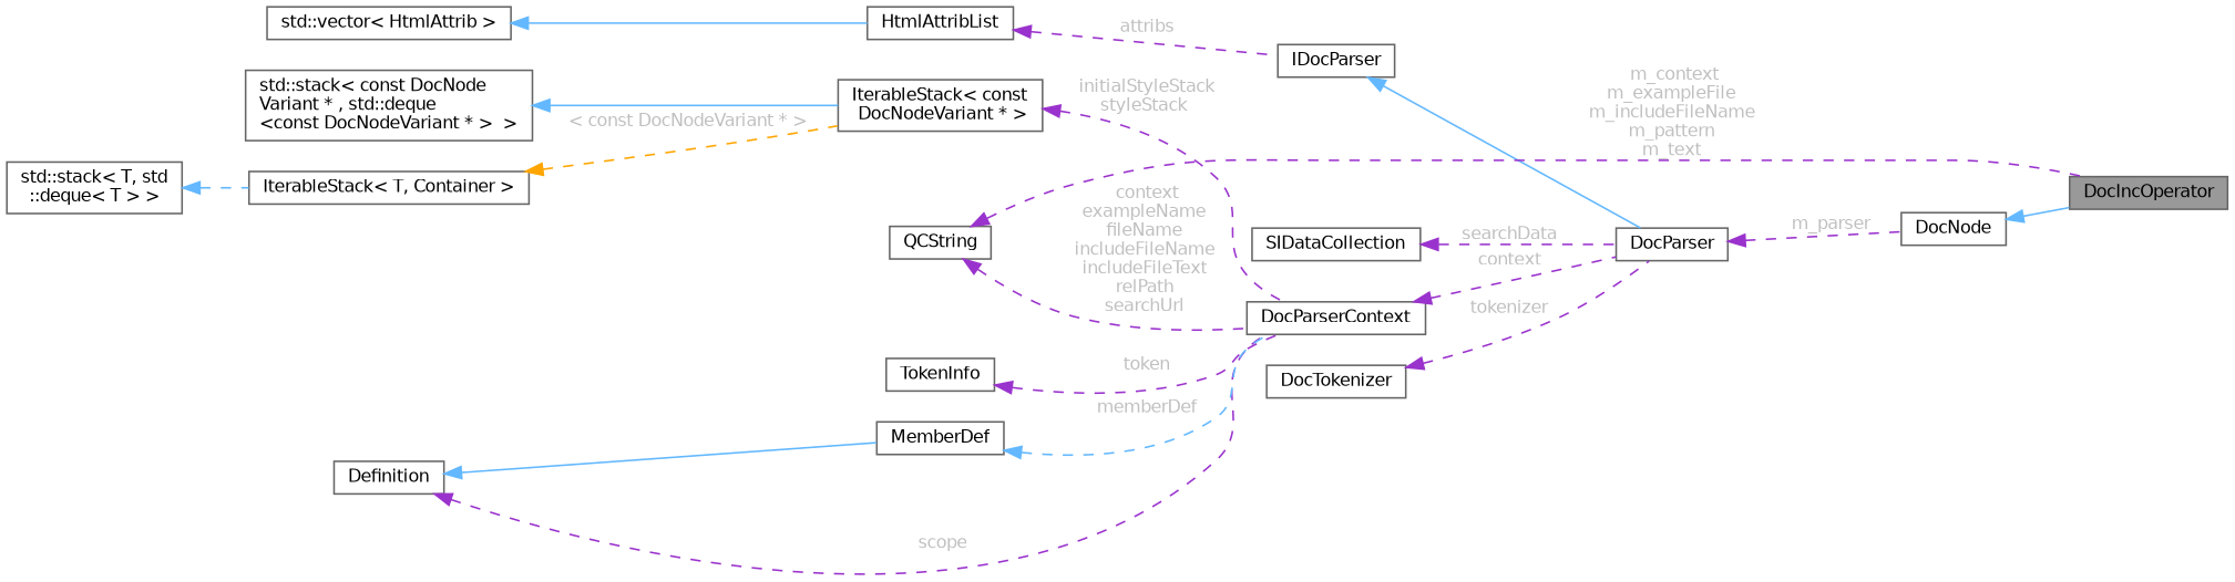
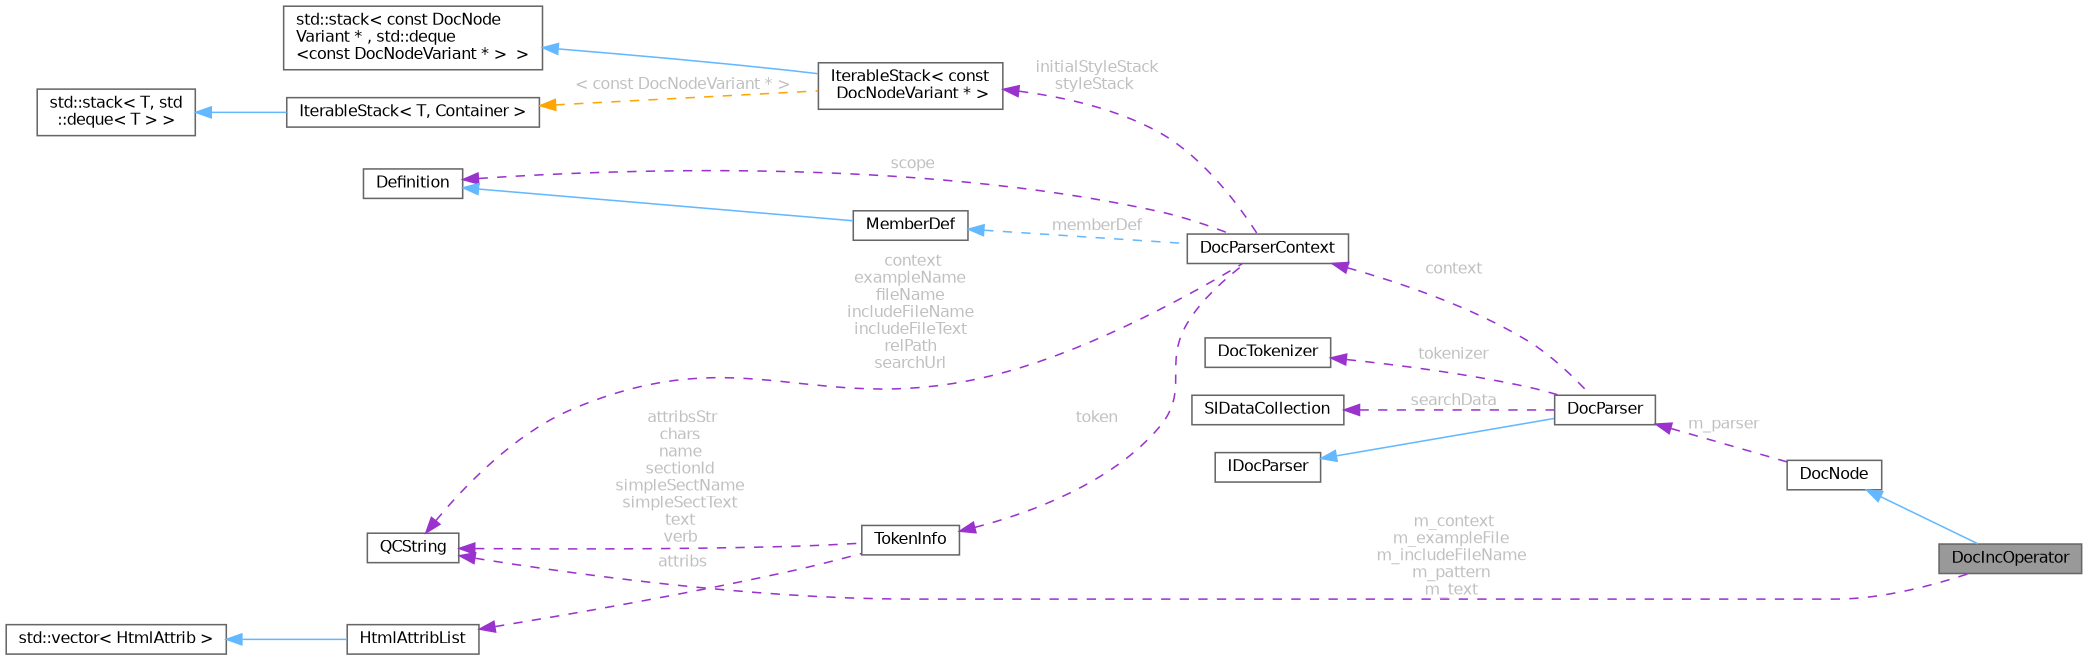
  digraph {
    rankdir=LR
    node [color=gray40 fillcolor=white fontname=Helvetica fontsize=10 shape=box style=filled]
    edge [color=darkorchid3 dir=back fontname=Helvetica fontsize=10 labelfontname=Helvetica labelfontsize=10 style=dashed fontcolor=grey]
    n1 [fillcolor=grey60 fontcolor=black height=0.2 label=DocIncOperator width=0.4]
    n2 [height=0.2 label=DocNode width=0.4]
    n3 [height=0.2 label=DocParser width=0.4]
    n4 [height=0.2 label=IDocParser width=0.4]
    n5 [height=0.2 label=DocParserContext width=0.4]
    n6 [height=0.2 label=Definition width=0.4]
    n7 [height=0.2 label=MemberDef width=0.4]
    n8 [height=0.2 label=QCString width=0.4]
    n9 [height=0.2 label=TokenInfo width=0.4]
    n10 [height=0.2 label="IterableStack\< const\l DocNodeVariant * \>" width=0.4]
    n11 [height=0.2 label="std::stack\< const DocNode\lVariant * , std::deque\l\<const DocNodeVariant * \>  \>" width=0.4]
    n12 [height=0.2 label="IterableStack\< T, Container \>" width=0.4]
    n13 [height=0.2 label="std::stack\< T, std\l::deque\< T \> \>" width=0.4]
    n14 [height=0.2 label=HtmlAttribList width=0.4]
    n15 [height=0.2 label="std::vector\< HtmlAttrib \>" width=0.4]
    n16 [height=0.2 label=DocTokenizer width=0.4]
    n17 [height=0.2 label=SIDataCollection width=0.4]
    n2 -> n1 [color=steelblue1 style=solid fontcolor=""]
    n3 -> n2 [label=" m_parser"]
    n4 -> n3 [color=steelblue1 style=solid fontcolor=""]
    n5 -> n3 [label=" context"]
    n6 -> n5 [label=" scope"]
    n6 -> n7 [color=steelblue1 style=solid fontcolor=""]
    n7 -> n5 [color=steelblue1 label=" memberDef"]
    n8 -> n1 [label=" m_context\nm_exampleFile\nm_includeFileName\nm_pattern\nm_text"]
    n8 -> n5 [label=" context\nexampleName\nfileName\nincludeFileName\nincludeFileText\nrelPath\nsearchUrl"]
+   n8 -> n9 [label=" attribsStr\nchars\nname\nsectionId\nsimpleSectName\nsimpleSectText\ntext\nverb"]
    n9 -> n5 [label=" token"]
    n10 -> n5 [label=" initialStyleStack\nstyleStack"]
    n11 -> n10 [color=steelblue1 style=solid fontcolor=""]
    n12 -> n10 [color=orange label=" \< const DocNodeVariant * \>"]
-   n13 -> n12 [color=steelblue1 fontcolor=""]
-   n14 -> n4 [label=" attribs"]
+   n13 -> n12 [color=steelblue1 style=solid fontcolor=""]
+   n14 -> n9 [label=" attribs"]
    n15 -> n14 [color=steelblue1 style=solid fontcolor=""]
    n16 -> n3 [label=" tokenizer"]
    n17 -> n3 [label=" searchData"]
  }
